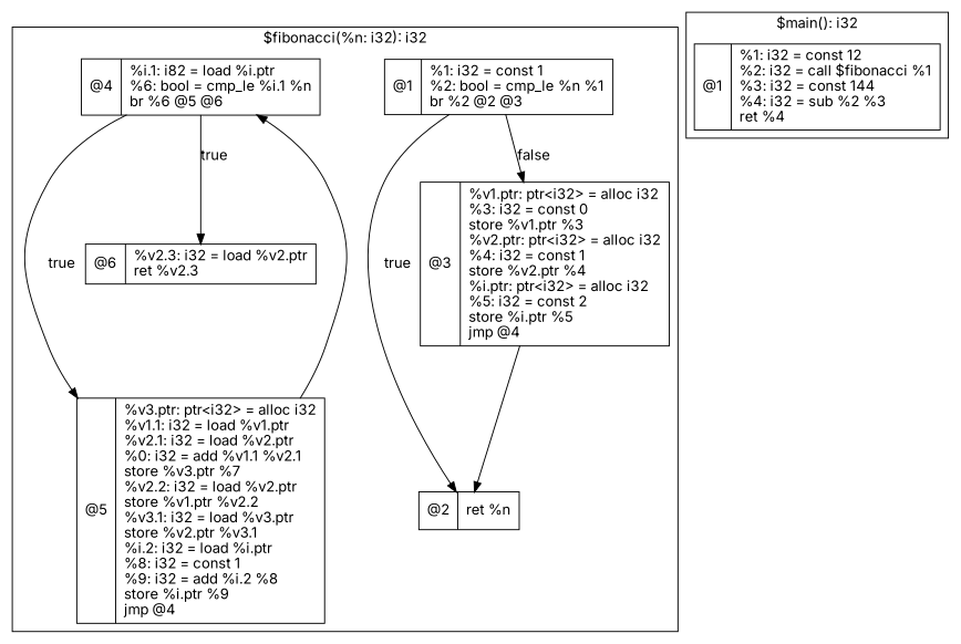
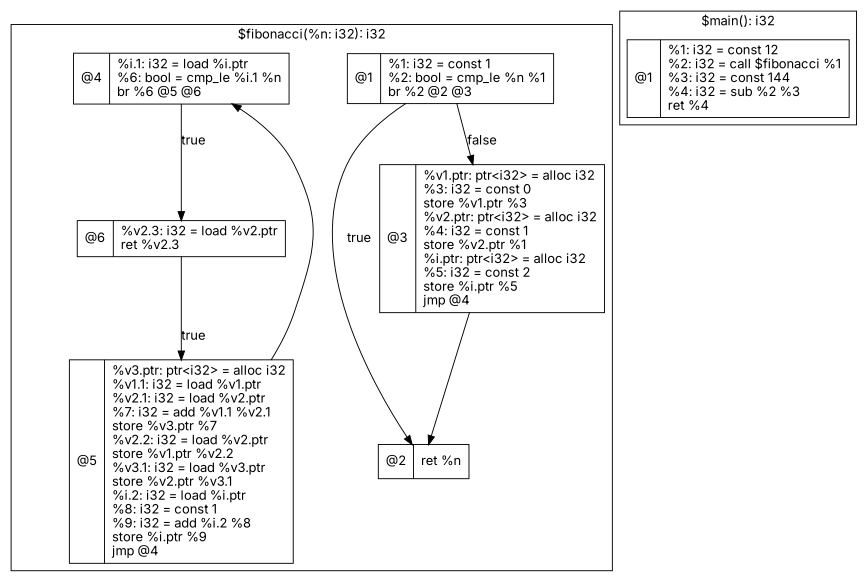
  digraph {
    fontname=Inter
    node [fontname=Inter shape=record]
    edge [fontname=Inter]
    n1 [label="@1|%1: i32 = const 1\l%2: bool = cmp_le %n %1\lbr %2 @2 @3\l"]
    n2 [label="@2|ret %n\l"]
-   n3 [label="@3|%v1.ptr: ptr&lt;i32&gt; = alloc i32\l%3: i32 = const 0\lstore %v1.ptr %3\l%v2.ptr: ptr&lt;i32&gt; = alloc i32\l%4: i32 = const 1\lstore %v2.ptr %4\l%i.ptr: ptr&lt;i32&gt; = alloc i32\l%5: i32 = const 2\lstore %i.ptr %5\ljmp @4\l"]
-   n4 [label="@4|%i.1: i82 = load %i.ptr\l%6: bool = cmp_le %i.1 %n\lbr %6 @5 @6\l"]
-   n5 [label="@5|%v3.ptr: ptr&lt;i32&gt; = alloc i32\l%v1.1: i32 = load %v1.ptr\l%v2.1: i32 = load %v2.ptr\l%0: i32 = add %v1.1 %v2.1\lstore %v3.ptr %7\l%v2.2: i32 = load %v2.ptr\lstore %v1.ptr %v2.2\l%v3.1: i32 = load %v3.ptr\lstore %v2.ptr %v3.1\l%i.2: i32 = load %i.ptr\l%8: i32 = const 1\l%9: i32 = add %i.2 %8\lstore %i.ptr %9\ljmp @4\l"]
+   n3 [label="@3|%v1.ptr: ptr&lt;i32&gt; = alloc i32\l%3: i32 = const 0\lstore %v1.ptr %3\l%v2.ptr: ptr&lt;i32&gt; = alloc i32\l%4: i32 = const 1\lstore %v2.ptr %1\l%i.ptr: ptr&lt;i32&gt; = alloc i32\l%5: i32 = const 2\lstore %i.ptr %5\ljmp @4\l"]
+   n4 [label="@4|%i.1: i32 = load %i.ptr\l%6: bool = cmp_le %i.1 %n\lbr %6 @5 @6\l"]
+   n5 [label="@5|%v3.ptr: ptr&lt;i32&gt; = alloc i32\l%v1.1: i32 = load %v1.ptr\l%v2.1: i32 = load %v2.ptr\l%7: i32 = add %v1.1 %v2.1\lstore %v3.ptr %7\l%v2.2: i32 = load %v2.ptr\lstore %v1.ptr %v2.2\l%v3.1: i32 = load %v3.ptr\lstore %v2.ptr %v3.1\l%i.2: i32 = load %i.ptr\l%8: i32 = const 1\l%9: i32 = add %i.2 %8\lstore %i.ptr %9\ljmp @4\l"]
    n6 [label="@6|%v2.3: i32 = load %v2.ptr\lret %v2.3\l"]
    n7 [label="@1|%1: i32 = const 12\l%2: i32 = call $fibonacci %1\l%3: i32 = const 144\l%4: i32 = sub %2 %3\lret %4\l"]
    subgraph cluster_1 {
      label="$fibonacci(%n: i32): i32"
      n1
      n2
      n3
      n4
      n5
      n6
    }
    subgraph cluster_2 {
      label="$main(): i32"
      n7
    }
    n1 -> n2 [label=true]
    n1 -> n3 [label=false]
    n3 -> n2
-   n4 -> n5 [label=true]
+   n6 -> n5 [label=true]
    n4 -> n6 [label=true]
    n5 -> n4
  }
